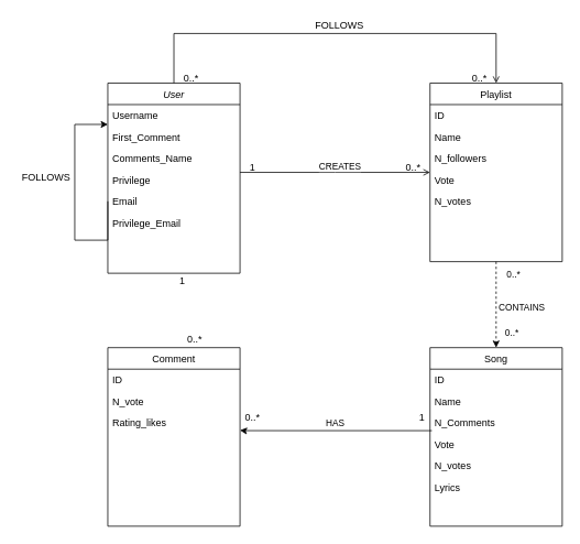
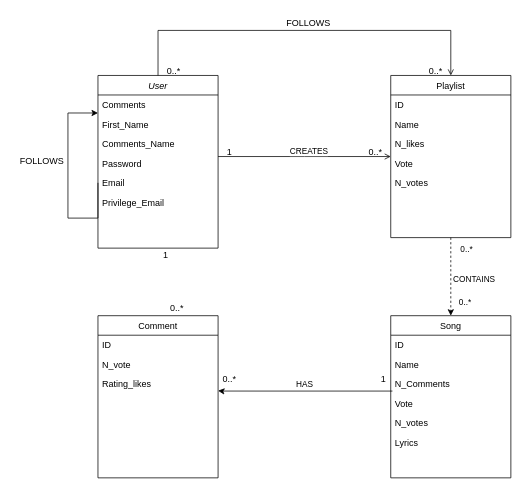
  <mxCell id="0" />
  <mxCell id="1" parent="0" />
  <mxCell id="2" value="User" style="swimlane;fontStyle=2;align=center;verticalAlign=top;childLayout=stackLayout;horizontal=1;startSize=26;horizontalStack=0;resizeParent=1;resizeLast=0;collapsible=1;marginBottom=0;rounded=0;shadow=0;strokeWidth=1;" parent="1" vertex="1"><mxGeometry x="130" y="100" width="160" height="230" as="geometry"><mxRectangle x="230" y="140" width="160" height="26" as="alternateBounds" /></mxGeometry></mxCell>
- <mxCell id="3" value="Username " style="text;align=left;verticalAlign=top;spacingLeft=4;spacingRight=4;overflow=hidden;rotatable=0;points=[[0,0.5],[1,0.5]];portConstraint=eastwest;" parent="2" vertex="1"><mxGeometry y="26" width="160" height="26" as="geometry" /></mxCell>
- <mxCell id="4" value="First_Comment" style="text;align=left;verticalAlign=top;spacingLeft=4;spacingRight=4;overflow=hidden;rotatable=0;points=[[0,0.5],[1,0.5]];portConstraint=eastwest;rounded=0;shadow=0;html=0;" parent="2" vertex="1"><mxGeometry y="52" width="160" height="26" as="geometry" /></mxCell>
+ <mxCell id="3" value="Comments " style="text;align=left;verticalAlign=top;spacingLeft=4;spacingRight=4;overflow=hidden;rotatable=0;points=[[0,0.5],[1,0.5]];portConstraint=eastwest;" parent="2" vertex="1"><mxGeometry y="26" width="160" height="26" as="geometry" /></mxCell>
+ <mxCell id="4" value="First_Name" style="text;align=left;verticalAlign=top;spacingLeft=4;spacingRight=4;overflow=hidden;rotatable=0;points=[[0,0.5],[1,0.5]];portConstraint=eastwest;rounded=0;shadow=0;html=0;" parent="2" vertex="1"><mxGeometry y="52" width="160" height="26" as="geometry" /></mxCell>
  <mxCell id="5" value="Comments_Name&#10;" style="text;align=left;verticalAlign=top;spacingLeft=4;spacingRight=4;overflow=hidden;rotatable=0;points=[[0,0.5],[1,0.5]];portConstraint=eastwest;rounded=0;shadow=0;html=0;" parent="2" vertex="1"><mxGeometry y="78" width="160" height="26" as="geometry" /></mxCell>
- <mxCell id="6" value="Privilege" style="text;align=left;verticalAlign=top;spacingLeft=4;spacingRight=4;overflow=hidden;rotatable=0;points=[[0,0.5],[1,0.5]];portConstraint=eastwest;rounded=0;shadow=0;html=0;" parent="2" vertex="1"><mxGeometry y="104" width="160" height="26" as="geometry" /></mxCell>
+ <mxCell id="6" value="Password" style="text;align=left;verticalAlign=top;spacingLeft=4;spacingRight=4;overflow=hidden;rotatable=0;points=[[0,0.5],[1,0.5]];portConstraint=eastwest;rounded=0;shadow=0;html=0;" parent="2" vertex="1"><mxGeometry y="104" width="160" height="26" as="geometry" /></mxCell>
  <mxCell id="7" style="edgeStyle=orthogonalEdgeStyle;rounded=0;orthogonalLoop=1;jettySize=auto;html=1;exitX=0;exitY=0.5;exitDx=0;exitDy=0;" edge="1" parent="2" source="8"><mxGeometry relative="1" as="geometry"><mxPoint y="50" as="targetPoint" /><Array as="points"><mxPoint y="190" /><mxPoint x="-40" y="190" /><mxPoint x="-40" y="50" /><mxPoint y="50" /></Array></mxGeometry></mxCell>
  <mxCell id="8" value="Email" style="text;align=left;verticalAlign=top;spacingLeft=4;spacingRight=4;overflow=hidden;rotatable=0;points=[[0,0.5],[1,0.5]];portConstraint=eastwest;rounded=0;shadow=0;html=0;" parent="2" vertex="1"><mxGeometry y="130" width="160" height="26" as="geometry" /></mxCell>
  <mxCell id="9" value="Privilege_Email" style="text;align=left;verticalAlign=top;spacingLeft=4;spacingRight=4;overflow=hidden;rotatable=0;points=[[0,0.5],[1,0.5]];portConstraint=eastwest;rounded=0;shadow=0;html=0;" parent="2" vertex="1"><mxGeometry y="156" width="160" height="26" as="geometry" /></mxCell>
  <mxCell id="10" style="edgeStyle=orthogonalEdgeStyle;rounded=0;orthogonalLoop=1;jettySize=auto;html=1;exitX=0.5;exitY=1;exitDx=0;exitDy=0;entryX=0.5;entryY=0;entryDx=0;entryDy=0;dashed=1;" parent="1" source="13" target="27" edge="1"><mxGeometry relative="1" as="geometry" /></mxCell>
  <mxCell id="11" value="CONTAINS" style="edgeLabel;html=1;align=center;verticalAlign=middle;resizable=0;points=[];" parent="10" vertex="1" connectable="0"><mxGeometry x="-0.327" y="-2" relative="1" as="geometry"><mxPoint x="32" y="19" as="offset" /></mxGeometry></mxCell>
  <mxCell id="12" value="0..*" style="edgeLabel;html=1;align=center;verticalAlign=middle;resizable=0;points=[];" parent="10" vertex="1" connectable="0"><mxGeometry x="-0.827" y="-1" relative="1" as="geometry"><mxPoint x="21" y="5" as="offset" /></mxGeometry></mxCell>
  <mxCell id="13" value="Playlist" style="swimlane;fontStyle=0;align=center;verticalAlign=top;childLayout=stackLayout;horizontal=1;startSize=26;horizontalStack=0;resizeParent=1;resizeLast=0;collapsible=1;marginBottom=0;rounded=0;shadow=0;strokeWidth=1;" parent="1" vertex="1"><mxGeometry x="520" y="100" width="160" height="216" as="geometry"><mxRectangle x="550" y="140" width="160" height="26" as="alternateBounds" /></mxGeometry></mxCell>
  <mxCell id="14" value="ID" style="text;align=left;verticalAlign=top;spacingLeft=4;spacingRight=4;overflow=hidden;rotatable=0;points=[[0,0.5],[1,0.5]];portConstraint=eastwest;" parent="13" vertex="1"><mxGeometry y="26" width="160" height="26" as="geometry" /></mxCell>
  <mxCell id="15" value="Name" style="text;align=left;verticalAlign=top;spacingLeft=4;spacingRight=4;overflow=hidden;rotatable=0;points=[[0,0.5],[1,0.5]];portConstraint=eastwest;rounded=0;shadow=0;html=0;" parent="13" vertex="1"><mxGeometry y="52" width="160" height="26" as="geometry" /></mxCell>
- <mxCell id="16" value="N_followers" style="text;align=left;verticalAlign=top;spacingLeft=4;spacingRight=4;overflow=hidden;rotatable=0;points=[[0,0.5],[1,0.5]];portConstraint=eastwest;rounded=0;shadow=0;html=0;" parent="13" vertex="1"><mxGeometry y="78" width="160" height="26" as="geometry" /></mxCell>
+ <mxCell id="16" value="N_likes" style="text;align=left;verticalAlign=top;spacingLeft=4;spacingRight=4;overflow=hidden;rotatable=0;points=[[0,0.5],[1,0.5]];portConstraint=eastwest;rounded=0;shadow=0;html=0;" parent="13" vertex="1"><mxGeometry y="78" width="160" height="26" as="geometry" /></mxCell>
  <mxCell id="17" value="Vote" style="text;align=left;verticalAlign=top;spacingLeft=4;spacingRight=4;overflow=hidden;rotatable=0;points=[[0,0.5],[1,0.5]];portConstraint=eastwest;rounded=0;shadow=0;html=0;" parent="13" vertex="1"><mxGeometry y="104" width="160" height="26" as="geometry" /></mxCell>
  <mxCell id="18" value="N_votes" style="text;align=left;verticalAlign=top;spacingLeft=4;spacingRight=4;overflow=hidden;rotatable=0;points=[[0,0.5],[1,0.5]];portConstraint=eastwest;rounded=0;shadow=0;html=0;" parent="13" vertex="1"><mxGeometry y="130" width="160" height="26" as="geometry" /></mxCell>
  <mxCell id="19" value="" style="endArrow=open;shadow=0;strokeWidth=1;rounded=0;endFill=1;edgeStyle=elbowEdgeStyle;elbow=vertical;" parent="1" source="2" target="13" edge="1"><mxGeometry x="0.5" y="41" relative="1" as="geometry"><mxPoint x="400" y="122" as="sourcePoint" /><mxPoint x="560" y="122" as="targetPoint" /><mxPoint x="-40" y="32" as="offset" /></mxGeometry></mxCell>
  <mxCell id="20" value="1" style="resizable=0;align=left;verticalAlign=bottom;labelBackgroundColor=none;fontSize=12;" parent="19" connectable="0" vertex="1"><mxGeometry x="-1" relative="1" as="geometry"><mxPoint x="10" y="2" as="offset" /></mxGeometry></mxCell>
  <mxCell id="21" value="0..*" style="resizable=0;align=right;verticalAlign=bottom;labelBackgroundColor=none;fontSize=12;" parent="19" connectable="0" vertex="1"><mxGeometry x="1" relative="1" as="geometry"><mxPoint x="-10" y="2" as="offset" /></mxGeometry></mxCell>
  <mxCell id="22" value="CREATES" style="edgeLabel;html=1;align=center;verticalAlign=middle;resizable=0;points=[];" parent="19" vertex="1" connectable="0"><mxGeometry x="0.113" y="-1" relative="1" as="geometry"><mxPoint x="-8" y="-9" as="offset" /></mxGeometry></mxCell>
  <mxCell id="23" value="" style="endArrow=open;shadow=0;strokeWidth=1;rounded=0;endFill=1;edgeStyle=elbowEdgeStyle;elbow=horizontal;exitX=0.5;exitY=0;exitDx=0;exitDy=0;entryX=0.5;entryY=0;entryDx=0;entryDy=0;" parent="1" source="2" target="13" edge="1"><mxGeometry x="0.5" y="41" relative="1" as="geometry"><mxPoint x="300" y="218" as="sourcePoint" /><mxPoint x="530" y="218" as="targetPoint" /><mxPoint x="-40" y="32" as="offset" /><Array as="points"><mxPoint x="410" y="40" /></Array></mxGeometry></mxCell>
  <mxCell id="24" value="0..*" style="resizable=0;align=left;verticalAlign=bottom;labelBackgroundColor=none;fontSize=12;" parent="23" connectable="0" vertex="1"><mxGeometry x="-1" relative="1" as="geometry"><mxPoint x="10" y="2" as="offset" /></mxGeometry></mxCell>
  <mxCell id="25" value="0..*" style="resizable=0;align=right;verticalAlign=bottom;labelBackgroundColor=none;fontSize=12;" parent="23" connectable="0" vertex="1"><mxGeometry x="1" relative="1" as="geometry"><mxPoint x="-10" y="2" as="offset" /></mxGeometry></mxCell>
  <mxCell id="26" value="FOLLOWS" style="text;html=1;align=center;verticalAlign=middle;resizable=0;points=[];autosize=1;strokeColor=none;fillColor=none;" parent="1" vertex="1"><mxGeometry x="375" y="20" width="70" height="20" as="geometry" /></mxCell>
  <mxCell id="27" value="Song" style="swimlane;fontStyle=0;align=center;verticalAlign=top;childLayout=stackLayout;horizontal=1;startSize=26;horizontalStack=0;resizeParent=1;resizeLast=0;collapsible=1;marginBottom=0;rounded=0;shadow=0;strokeWidth=1;" parent="1" vertex="1"><mxGeometry x="520" y="420" width="160" height="216" as="geometry"><mxRectangle x="550" y="140" width="160" height="26" as="alternateBounds" /></mxGeometry></mxCell>
  <mxCell id="28" value="ID" style="text;align=left;verticalAlign=top;spacingLeft=4;spacingRight=4;overflow=hidden;rotatable=0;points=[[0,0.5],[1,0.5]];portConstraint=eastwest;" parent="27" vertex="1"><mxGeometry y="26" width="160" height="26" as="geometry" /></mxCell>
  <mxCell id="29" value="Name" style="text;align=left;verticalAlign=top;spacingLeft=4;spacingRight=4;overflow=hidden;rotatable=0;points=[[0,0.5],[1,0.5]];portConstraint=eastwest;rounded=0;shadow=0;html=0;" parent="27" vertex="1"><mxGeometry y="52" width="160" height="26" as="geometry" /></mxCell>
  <mxCell id="30" value="N_Comments" style="text;align=left;verticalAlign=top;spacingLeft=4;spacingRight=4;overflow=hidden;rotatable=0;points=[[0,0.5],[1,0.5]];portConstraint=eastwest;rounded=0;shadow=0;html=0;" parent="27" vertex="1"><mxGeometry y="78" width="160" height="26" as="geometry" /></mxCell>
  <mxCell id="31" value="Vote" style="text;align=left;verticalAlign=top;spacingLeft=4;spacingRight=4;overflow=hidden;rotatable=0;points=[[0,0.5],[1,0.5]];portConstraint=eastwest;rounded=0;shadow=0;html=0;" parent="27" vertex="1"><mxGeometry y="104" width="160" height="26" as="geometry" /></mxCell>
  <mxCell id="32" value="N_votes" style="text;align=left;verticalAlign=top;spacingLeft=4;spacingRight=4;overflow=hidden;rotatable=0;points=[[0,0.5],[1,0.5]];portConstraint=eastwest;rounded=0;shadow=0;html=0;" parent="27" vertex="1"><mxGeometry y="130" width="160" height="26" as="geometry" /></mxCell>
  <mxCell id="33" value="Lyrics" style="text;align=left;verticalAlign=top;spacingLeft=4;spacingRight=4;overflow=hidden;rotatable=0;points=[[0,0.5],[1,0.5]];portConstraint=eastwest;rounded=0;shadow=0;html=0;" parent="27" vertex="1"><mxGeometry y="156" width="160" height="26" as="geometry" /></mxCell>
  <mxCell id="34" value="0..*" style="edgeLabel;html=1;align=center;verticalAlign=middle;resizable=0;points=[];" parent="1" vertex="1" connectable="0"><mxGeometry x="630" y="330" as="geometry"><mxPoint x="-12" y="71" as="offset" /></mxGeometry></mxCell>
  <mxCell id="35" value="Comment" style="swimlane;fontStyle=0;align=center;verticalAlign=top;childLayout=stackLayout;horizontal=1;startSize=26;horizontalStack=0;resizeParent=1;resizeLast=0;collapsible=1;marginBottom=0;rounded=0;shadow=0;strokeWidth=1;" parent="1" vertex="1"><mxGeometry x="130" y="420" width="160" height="216" as="geometry"><mxRectangle x="550" y="140" width="160" height="26" as="alternateBounds" /></mxGeometry></mxCell>
  <mxCell id="36" value="ID" style="text;align=left;verticalAlign=top;spacingLeft=4;spacingRight=4;overflow=hidden;rotatable=0;points=[[0,0.5],[1,0.5]];portConstraint=eastwest;" parent="35" vertex="1"><mxGeometry y="26" width="160" height="26" as="geometry" /></mxCell>
  <mxCell id="37" value="N_vote" style="text;align=left;verticalAlign=top;spacingLeft=4;spacingRight=4;overflow=hidden;rotatable=0;points=[[0,0.5],[1,0.5]];portConstraint=eastwest;rounded=0;shadow=0;html=0;" parent="35" vertex="1"><mxGeometry y="52" width="160" height="26" as="geometry" /></mxCell>
  <mxCell id="38" value="Rating_likes" style="text;align=left;verticalAlign=top;spacingLeft=4;spacingRight=4;overflow=hidden;rotatable=0;points=[[0,0.5],[1,0.5]];portConstraint=eastwest;rounded=0;shadow=0;html=0;" parent="35" vertex="1"><mxGeometry y="78" width="160" height="26" as="geometry" /></mxCell>
  <mxCell id="39" style="edgeStyle=orthogonalEdgeStyle;rounded=0;orthogonalLoop=1;jettySize=auto;html=1;exitX=0.014;exitY=-0.138;exitDx=0;exitDy=0;exitPerimeter=0;" parent="1" source="31" edge="1"><mxGeometry relative="1" as="geometry"><mxPoint x="290" y="520" as="targetPoint" /><Array as="points"><mxPoint x="294" y="520" /></Array></mxGeometry></mxCell>
  <mxCell id="40" value="HAS" style="edgeLabel;html=1;align=center;verticalAlign=middle;resizable=0;points=[];" parent="39" vertex="1" connectable="0"><mxGeometry x="0.012" y="2" relative="1" as="geometry"><mxPoint y="-11" as="offset" /></mxGeometry></mxCell>
  <mxCell id="41" value="1" style="text;html=1;align=center;verticalAlign=middle;resizable=0;points=[];autosize=1;strokeColor=none;fillColor=none;" parent="1" vertex="1"><mxGeometry x="500" y="495" width="20" height="20" as="geometry" /></mxCell>
  <mxCell id="42" value="0..*" style="text;html=1;align=center;verticalAlign=middle;resizable=0;points=[];autosize=1;strokeColor=none;fillColor=none;" parent="1" vertex="1"><mxGeometry x="290" y="495" width="30" height="20" as="geometry" /></mxCell>
  <mxCell id="43" value="1" style="text;html=1;align=center;verticalAlign=middle;resizable=0;points=[];autosize=1;strokeColor=none;fillColor=none;" parent="1" vertex="1"><mxGeometry x="210" y="330" width="20" height="20" as="geometry" /></mxCell>
  <mxCell id="44" value="0..*" style="text;html=1;align=center;verticalAlign=middle;resizable=0;points=[];autosize=1;strokeColor=none;fillColor=none;" parent="1" vertex="1"><mxGeometry x="220" y="400" width="30" height="20" as="geometry" /></mxCell>
  <mxCell id="45" value="FOLLOWS" style="text;html=1;align=center;verticalAlign=middle;resizable=0;points=[];autosize=1;strokeColor=none;fillColor=none;" vertex="1" parent="1"><mxGeometry y="205" width="70" height="20" as="geometry" x="20" /></mxCell>
